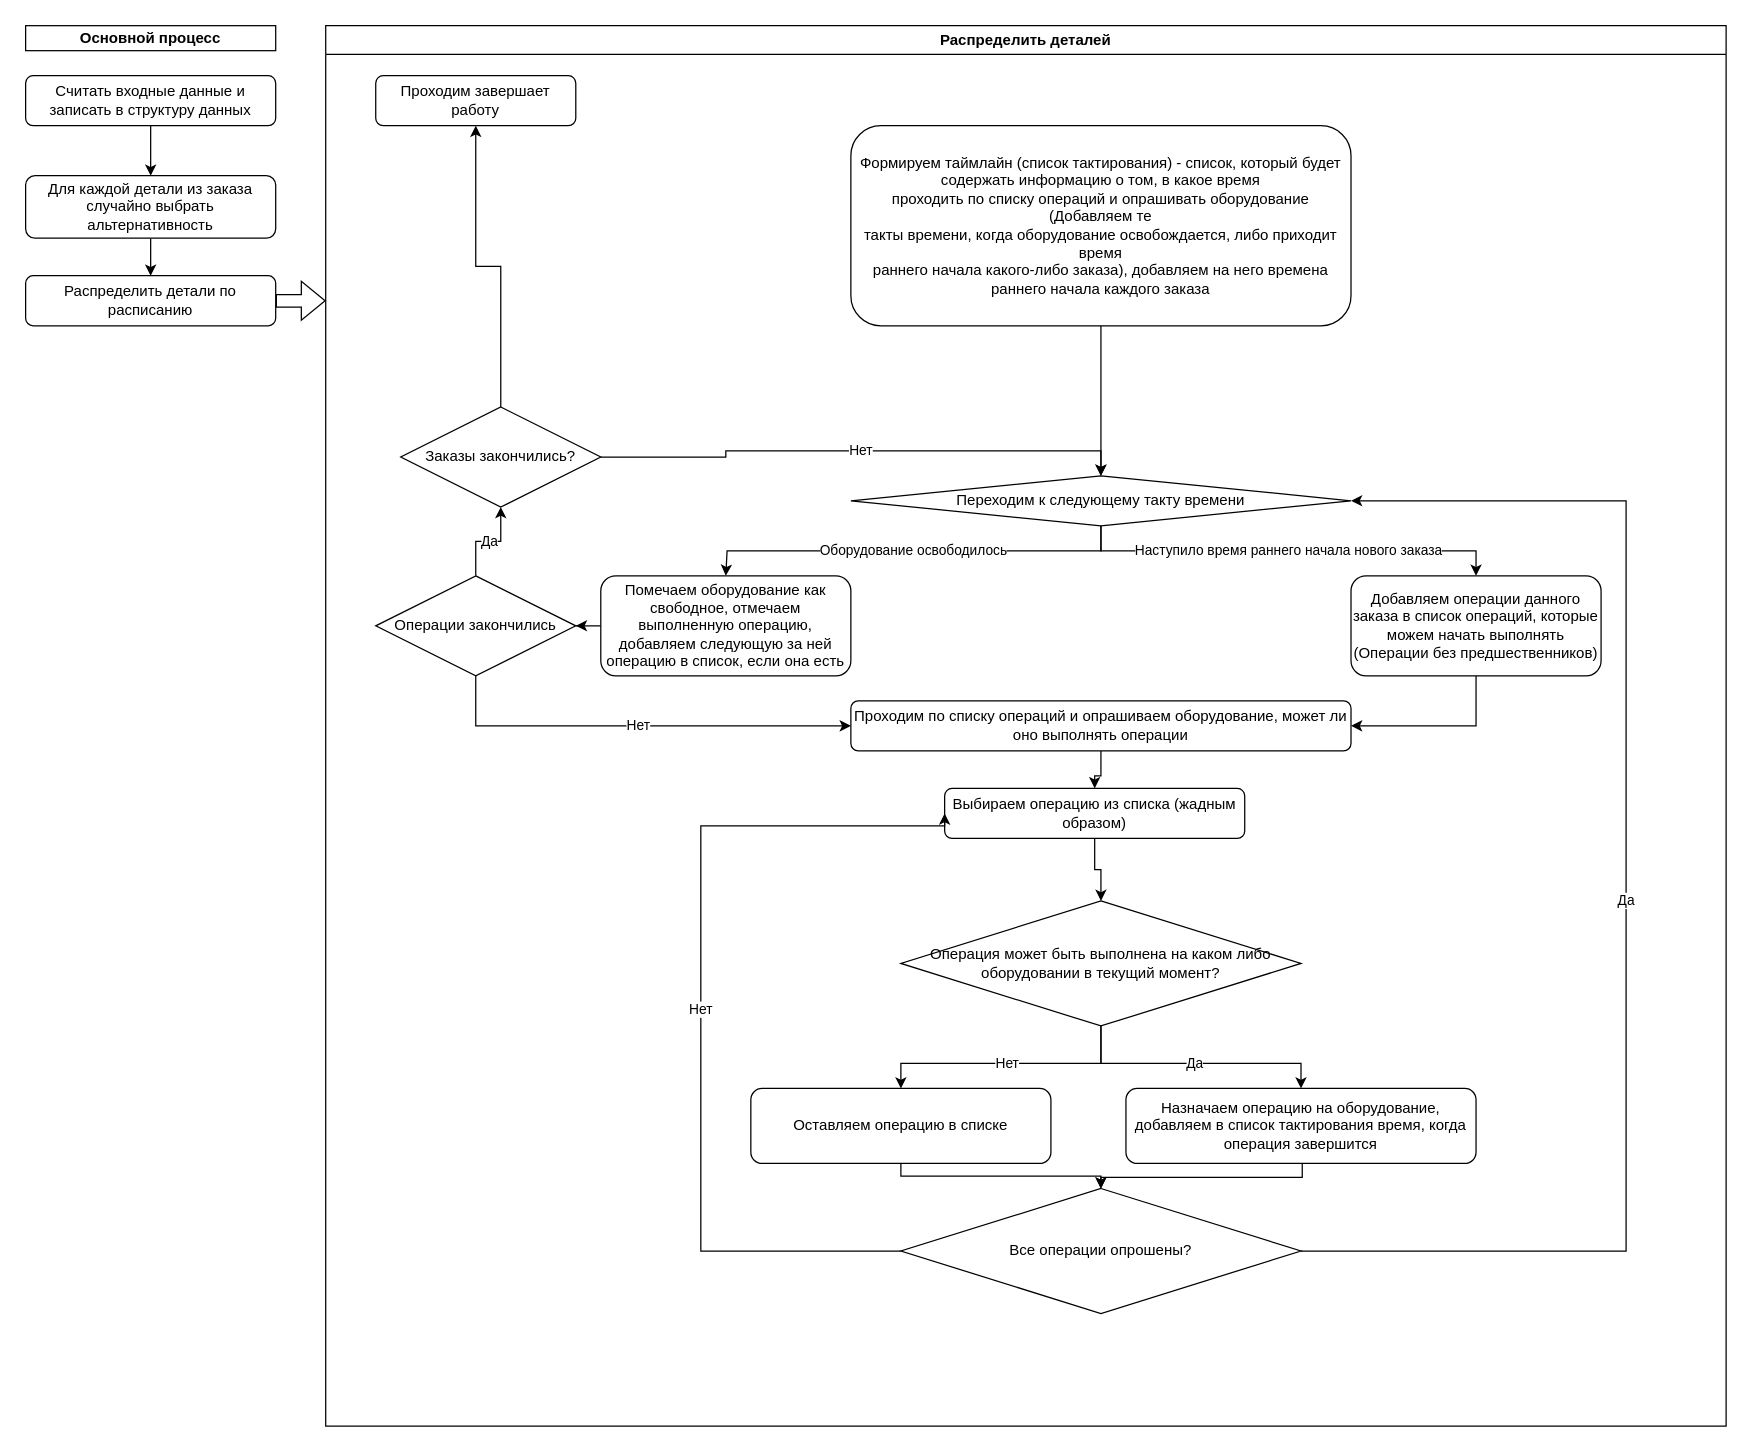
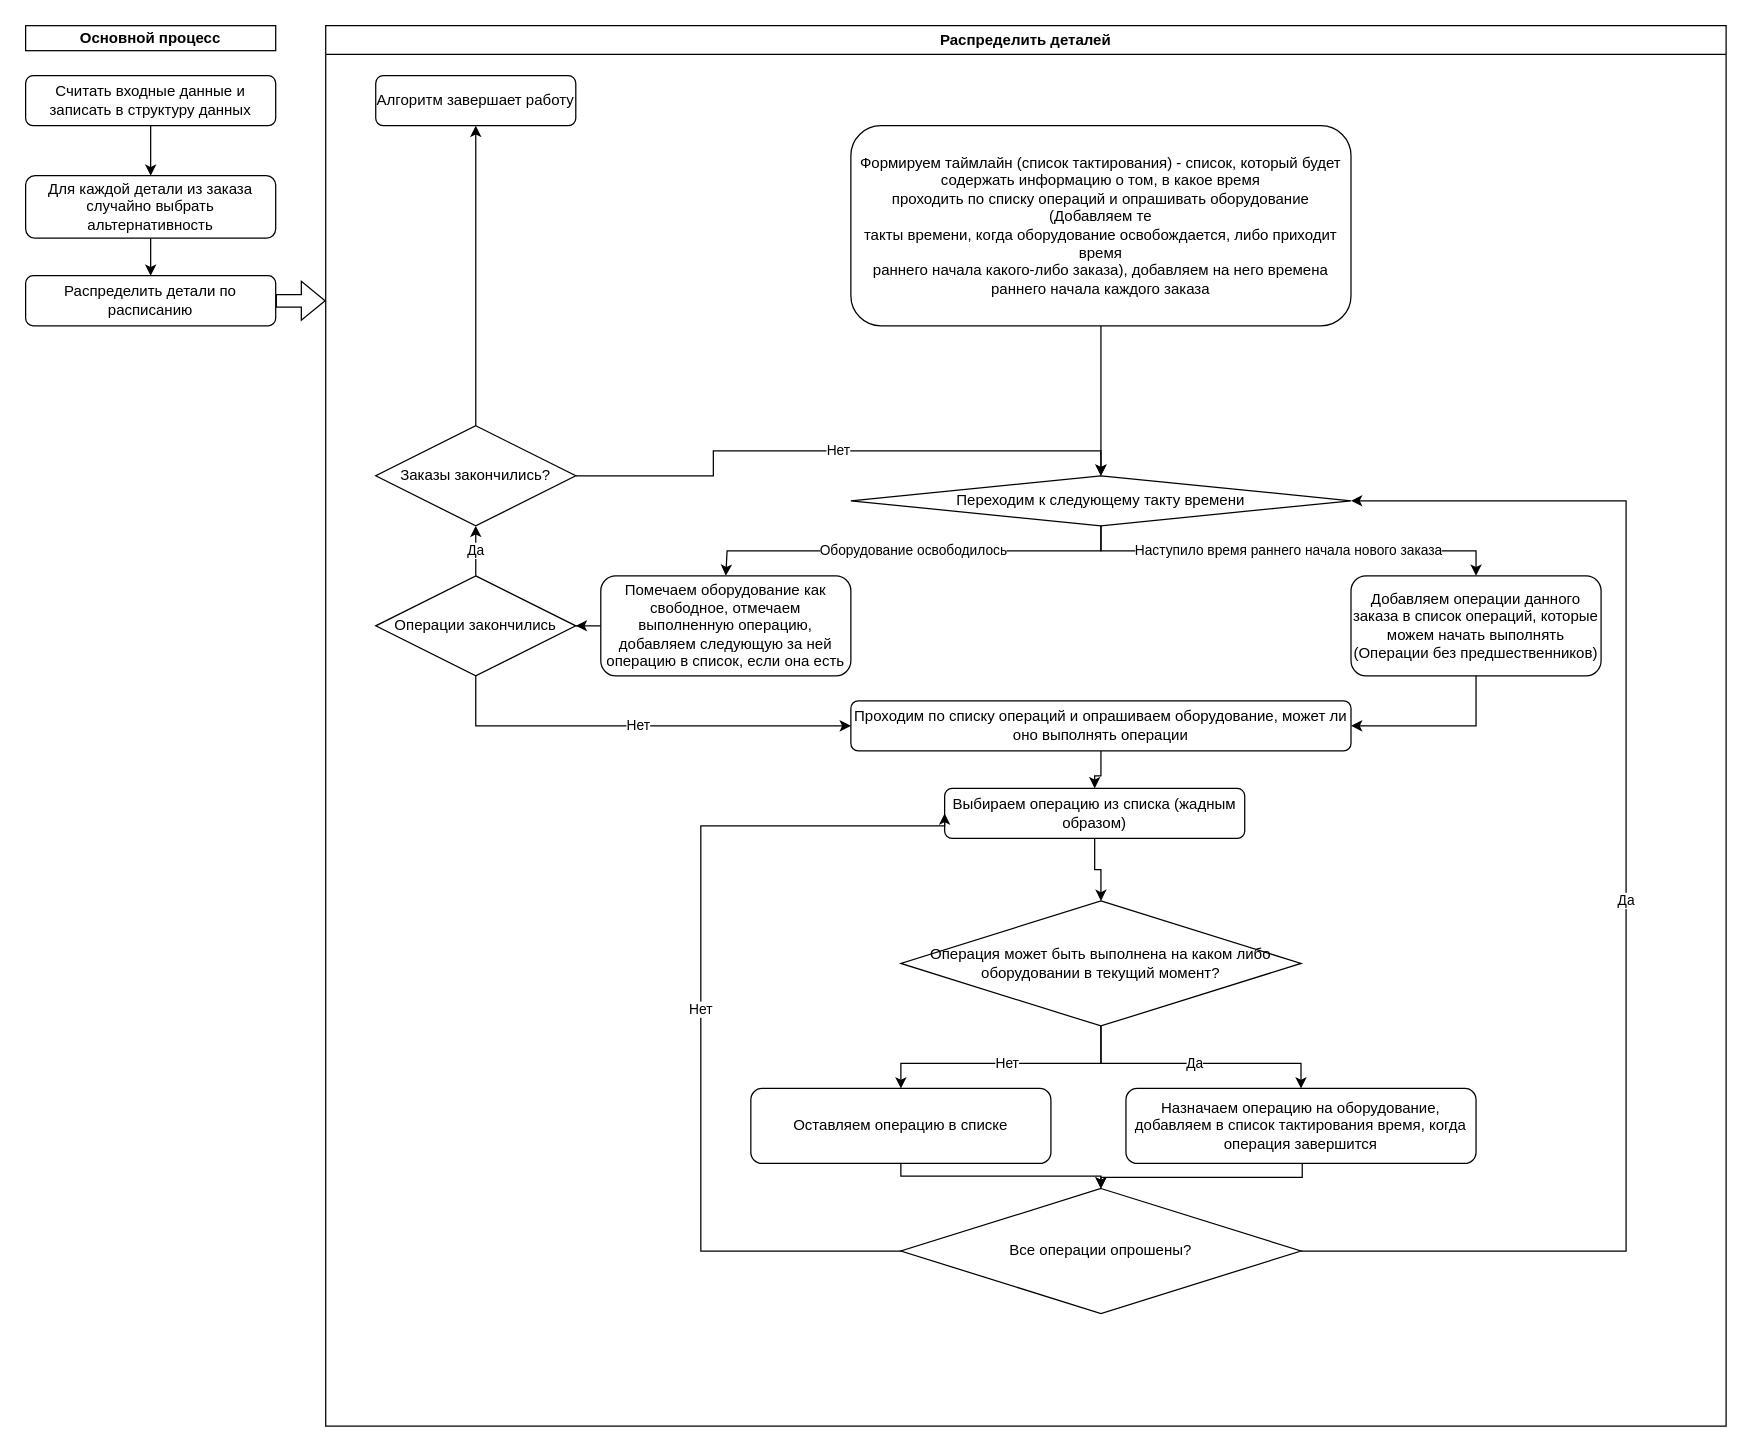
  <mxCell id="0" />
  <mxCell id="1" parent="0" />
  <mxCell id="2" value="&lt;div&gt;Распределить деталей&lt;/div&gt;" style="swimlane;whiteSpace=wrap;html=1;" parent="1" vertex="1"><mxGeometry x="260" y="20" width="1120" height="1120" as="geometry" /></mxCell>
  <mxCell id="3" style="edgeStyle=orthogonalEdgeStyle;rounded=0;orthogonalLoop=1;jettySize=auto;html=1;entryX=0.5;entryY=0;entryDx=0;entryDy=0;" parent="2" source="5" edge="1"><mxGeometry relative="1" as="geometry"><Array as="points"><mxPoint x="620" y="100" /><mxPoint x="620" y="100" /></Array><mxPoint x="620" y="120" as="targetPoint" /></mxGeometry></mxCell>
  <mxCell id="4" style="edgeStyle=orthogonalEdgeStyle;rounded=0;orthogonalLoop=1;jettySize=auto;html=1;entryX=0.5;entryY=0;entryDx=0;entryDy=0;" edge="1" parent="2" source="5" target="22"><mxGeometry relative="1" as="geometry" /></mxCell>
  <mxCell id="5" value="Формируем таймлайн (список тактирования)  - список, который будет содержать информацию о том, в какое время &lt;br/&gt;проходить по списку операций и опрашивать оборудование (Добавляем те &lt;br/&gt;такты времени, когда оборудование освобождается, либо приходит время &lt;br/&gt;раннего начала какого-либо заказа), добавляем на него времена раннего начала каждого заказа" style="rounded=1;whiteSpace=wrap;html=1;fontSize=12;glass=0;strokeWidth=1;shadow=0;" parent="2" vertex="1"><mxGeometry x="420" y="80" width="400" height="160" as="geometry" /></mxCell>
  <mxCell id="6" style="edgeStyle=orthogonalEdgeStyle;rounded=0;orthogonalLoop=1;jettySize=auto;html=1;entryX=0.5;entryY=0;entryDx=0;entryDy=0;" parent="2" source="7" target="12" edge="1"><mxGeometry relative="1" as="geometry" /></mxCell>
  <mxCell id="7" value="Проходим по списку операций и опрашиваем оборудование, может ли оно выполнять операции" style="rounded=1;whiteSpace=wrap;html=1;" parent="2" vertex="1"><mxGeometry x="420" y="540" width="400" height="40" as="geometry" /></mxCell>
  <mxCell id="8" value="Нет" style="edgeStyle=orthogonalEdgeStyle;rounded=0;orthogonalLoop=1;jettySize=auto;html=1;entryX=0.5;entryY=0;entryDx=0;entryDy=0;" parent="2" source="10" target="16" edge="1"><mxGeometry relative="1" as="geometry"><Array as="points"><mxPoint x="620" y="830" /><mxPoint x="460" y="830" /></Array></mxGeometry></mxCell>
  <mxCell id="9" value="Да" style="edgeStyle=orthogonalEdgeStyle;rounded=0;orthogonalLoop=1;jettySize=auto;html=1;entryX=0.5;entryY=0;entryDx=0;entryDy=0;" parent="2" source="10" target="14" edge="1"><mxGeometry relative="1" as="geometry"><Array as="points"><mxPoint x="620" y="830" /><mxPoint x="780" y="830" /></Array></mxGeometry></mxCell>
  <mxCell id="10" value="Операция может быть выполнена на каком либо оборудовании в текущий момент?" style="rhombus;whiteSpace=wrap;html=1;" parent="2" vertex="1"><mxGeometry x="460" y="700" width="320" height="100" as="geometry" /></mxCell>
  <mxCell id="11" style="edgeStyle=orthogonalEdgeStyle;rounded=0;orthogonalLoop=1;jettySize=auto;html=1;" parent="2" source="12" target="10" edge="1"><mxGeometry relative="1" as="geometry" /></mxCell>
  <mxCell id="12" value="Выбираем операцию из списка (жадным образом)" style="rounded=1;whiteSpace=wrap;html=1;" parent="2" vertex="1"><mxGeometry x="495" y="610" width="240" height="40" as="geometry" /></mxCell>
  <mxCell id="13" style="edgeStyle=orthogonalEdgeStyle;rounded=0;orthogonalLoop=1;jettySize=auto;html=1;entryX=0.5;entryY=0;entryDx=0;entryDy=0;" parent="2" target="19" edge="1"><mxGeometry relative="1" as="geometry"><mxPoint x="780" y="900" as="sourcePoint" /><Array as="points"><mxPoint x="781" y="900" /><mxPoint x="781" y="921" /><mxPoint x="620" y="921" /></Array></mxGeometry></mxCell>
  <mxCell id="14" value="Назначаем операцию на оборудование, добавляем в список тактирования время, когда операция завершится" style="rounded=1;whiteSpace=wrap;html=1;" parent="2" vertex="1"><mxGeometry x="640" y="850" width="280" height="60" as="geometry" /></mxCell>
  <mxCell id="15" style="edgeStyle=orthogonalEdgeStyle;rounded=0;orthogonalLoop=1;jettySize=auto;html=1;entryX=0.5;entryY=0;entryDx=0;entryDy=0;" parent="2" source="16" target="19" edge="1"><mxGeometry relative="1" as="geometry"><Array as="points"><mxPoint x="460" y="920" /><mxPoint x="620" y="920" /></Array></mxGeometry></mxCell>
  <mxCell id="16" value="Оставляем операцию в списке" style="rounded=1;whiteSpace=wrap;html=1;" parent="2" vertex="1"><mxGeometry x="340" y="850" width="240" height="60" as="geometry" /></mxCell>
  <mxCell id="17" value="Нет" style="edgeStyle=orthogonalEdgeStyle;rounded=0;orthogonalLoop=1;jettySize=auto;html=1;entryX=0;entryY=0.5;entryDx=0;entryDy=0;" parent="2" source="19" target="12" edge="1"><mxGeometry relative="1" as="geometry"><Array as="points"><mxPoint x="300" y="980" /><mxPoint x="300" y="640" /></Array></mxGeometry></mxCell>
  <mxCell id="18" value="Да" style="edgeStyle=orthogonalEdgeStyle;rounded=0;orthogonalLoop=1;jettySize=auto;html=1;entryX=1;entryY=0.5;entryDx=0;entryDy=0;" parent="2" source="19" target="22" edge="1"><mxGeometry relative="1" as="geometry"><Array as="points"><mxPoint x="1040" y="980" /><mxPoint x="1040" y="380" /></Array></mxGeometry></mxCell>
  <mxCell id="19" value="Все операции опрошены?" style="rhombus;whiteSpace=wrap;html=1;" parent="2" vertex="1"><mxGeometry x="460" y="930" width="320" height="100" as="geometry" /></mxCell>
  <mxCell id="20" value="Оборудование освободилось" style="edgeStyle=orthogonalEdgeStyle;rounded=0;orthogonalLoop=1;jettySize=auto;html=1;entryX=0.5;entryY=0;entryDx=0;entryDy=0;" parent="2" source="22" edge="1"><mxGeometry relative="1" as="geometry"><mxPoint x="320" y="440" as="targetPoint" /><Array as="points"><mxPoint x="620" y="420" /><mxPoint x="321" y="420" /></Array></mxGeometry></mxCell>
  <mxCell id="21" value="Наступило время раннего начала нового заказа" style="edgeStyle=orthogonalEdgeStyle;rounded=0;orthogonalLoop=1;jettySize=auto;html=1;" parent="2" source="22" target="26" edge="1"><mxGeometry relative="1" as="geometry" /></mxCell>
  <mxCell id="22" value="&lt;div&gt;Переходим к следующему такту времени&lt;/div&gt;" style="rhombus;whiteSpace=wrap;html=1;" parent="2" vertex="1"><mxGeometry x="420" y="360" width="400" height="40" as="geometry" /></mxCell>
  <mxCell id="23" style="edgeStyle=orthogonalEdgeStyle;rounded=0;orthogonalLoop=1;jettySize=auto;html=1;entryX=1;entryY=0.5;entryDx=0;entryDy=0;" parent="2" source="24" target="29" edge="1"><mxGeometry relative="1" as="geometry" /></mxCell>
  <mxCell id="24" value="Помечаем оборудование как свободное, отмечаем выполненную операцию, добавляем следующую за ней операцию в список, если она есть" style="rounded=1;whiteSpace=wrap;html=1;" parent="2" vertex="1"><mxGeometry x="220" y="440" width="200" height="80" as="geometry" /></mxCell>
  <mxCell id="25" style="edgeStyle=orthogonalEdgeStyle;rounded=0;orthogonalLoop=1;jettySize=auto;html=1;entryX=1;entryY=0.5;entryDx=0;entryDy=0;" parent="2" source="26" target="7" edge="1"><mxGeometry relative="1" as="geometry" /></mxCell>
  <mxCell id="26" value="Добавляем операции данного заказа в список операций, которые можем начать выполнять (Операции без предшественников)" style="rounded=1;whiteSpace=wrap;html=1;" parent="2" vertex="1"><mxGeometry x="820" y="440" width="200" height="80" as="geometry" /></mxCell>
  <mxCell id="27" value="Нет" style="edgeStyle=orthogonalEdgeStyle;rounded=0;orthogonalLoop=1;jettySize=auto;html=1;entryX=0;entryY=0.5;entryDx=0;entryDy=0;" parent="2" source="29" target="7" edge="1"><mxGeometry relative="1" as="geometry"><Array as="points"><mxPoint x="120" y="560" /></Array></mxGeometry></mxCell>
  <mxCell id="28" value="Да" style="edgeStyle=orthogonalEdgeStyle;rounded=0;orthogonalLoop=1;jettySize=auto;html=1;" parent="2" source="29" target="31" edge="1"><mxGeometry relative="1" as="geometry" /></mxCell>
  <mxCell id="29" value="Операции закончились" style="rhombus;whiteSpace=wrap;html=1;" parent="2" vertex="1"><mxGeometry x="40" y="440" width="160" height="80" as="geometry" /></mxCell>
  <mxCell id="30" value="Нет" style="edgeStyle=orthogonalEdgeStyle;rounded=0;orthogonalLoop=1;jettySize=auto;html=1;entryX=0.5;entryY=0;entryDx=0;entryDy=0;" parent="2" source="31" target="22" edge="1"><mxGeometry relative="1" as="geometry" /></mxCell>
- <mxCell id="31" value="Заказы закончились?" style="rhombus;whiteSpace=wrap;html=1;" parent="2" vertex="1"><mxGeometry x="60" y="305" width="160" height="80" as="geometry" /></mxCell>
- <mxCell id="32" value="Проходим завершает работу" style="rounded=1;whiteSpace=wrap;html=1;" parent="2" vertex="1"><mxGeometry x="40" y="40" width="160" height="40" as="geometry" /></mxCell>
+ <mxCell id="31" value="Заказы закончились?" style="rhombus;whiteSpace=wrap;html=1;" parent="2" vertex="1"><mxGeometry x="40" y="320" width="160" height="80" as="geometry" /></mxCell>
+ <mxCell id="32" value="Алгоритм завершает работу" style="rounded=1;whiteSpace=wrap;html=1;" parent="2" vertex="1"><mxGeometry x="40" y="40" width="160" height="40" as="geometry" /></mxCell>
  <mxCell id="33" value="" style="edgeStyle=orthogonalEdgeStyle;rounded=0;orthogonalLoop=1;jettySize=auto;html=1;" parent="2" source="31" target="32" edge="1"><mxGeometry relative="1" as="geometry" /></mxCell>
  <mxCell id="34" value="" style="edgeStyle=orthogonalEdgeStyle;rounded=0;orthogonalLoop=1;jettySize=auto;html=1;" parent="1" source="35" target="37" edge="1"><mxGeometry relative="1" as="geometry" /></mxCell>
  <mxCell id="35" value="Считать входные данные и записать в структуру данных" style="rounded=1;whiteSpace=wrap;html=1;fontSize=12;glass=0;strokeWidth=1;shadow=0;" parent="1" vertex="1"><mxGeometry x="20" y="60" width="200" height="40" as="geometry" /></mxCell>
  <mxCell id="36" value="" style="edgeStyle=orthogonalEdgeStyle;rounded=0;orthogonalLoop=1;jettySize=auto;html=1;" parent="1" source="37" target="39" edge="1"><mxGeometry relative="1" as="geometry" /></mxCell>
  <mxCell id="37" value="&lt;div&gt;Для каждой детали из заказа случайно выбрать альтернативность&lt;/div&gt;" style="whiteSpace=wrap;html=1;rounded=1;glass=0;strokeWidth=1;shadow=0;" parent="1" vertex="1"><mxGeometry x="20" y="140" width="200" height="50" as="geometry" /></mxCell>
  <mxCell id="38" value="" style="edgeStyle=orthogonalEdgeStyle;rounded=0;orthogonalLoop=1;jettySize=auto;html=1;shape=flexArrow;" parent="1" source="39" target="2" edge="1"><mxGeometry relative="1" as="geometry"><mxPoint x="300" y="240" as="targetPoint" /><Array as="points"><mxPoint x="270" y="240" /><mxPoint x="270" y="240" /></Array></mxGeometry></mxCell>
  <mxCell id="39" value="&lt;div&gt;Распределить детали по расписанию&lt;/div&gt;" style="whiteSpace=wrap;html=1;rounded=1;glass=0;strokeWidth=1;shadow=0;" parent="1" vertex="1"><mxGeometry x="20" y="220" width="200" height="40" as="geometry" /></mxCell>
  <mxCell id="40" value="&lt;div&gt;Основной процесс&lt;/div&gt;" style="rounded=0;whiteSpace=wrap;html=1;fontStyle=1" parent="1" vertex="1"><mxGeometry x="20" y="20" width="200" height="20" as="geometry" /></mxCell>
